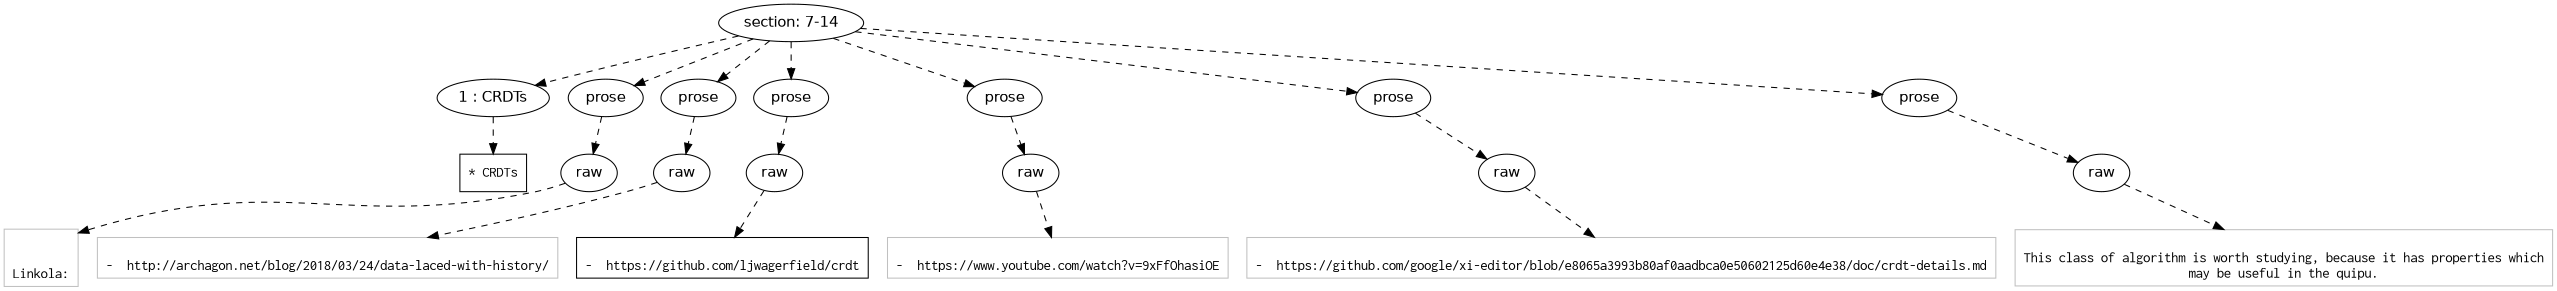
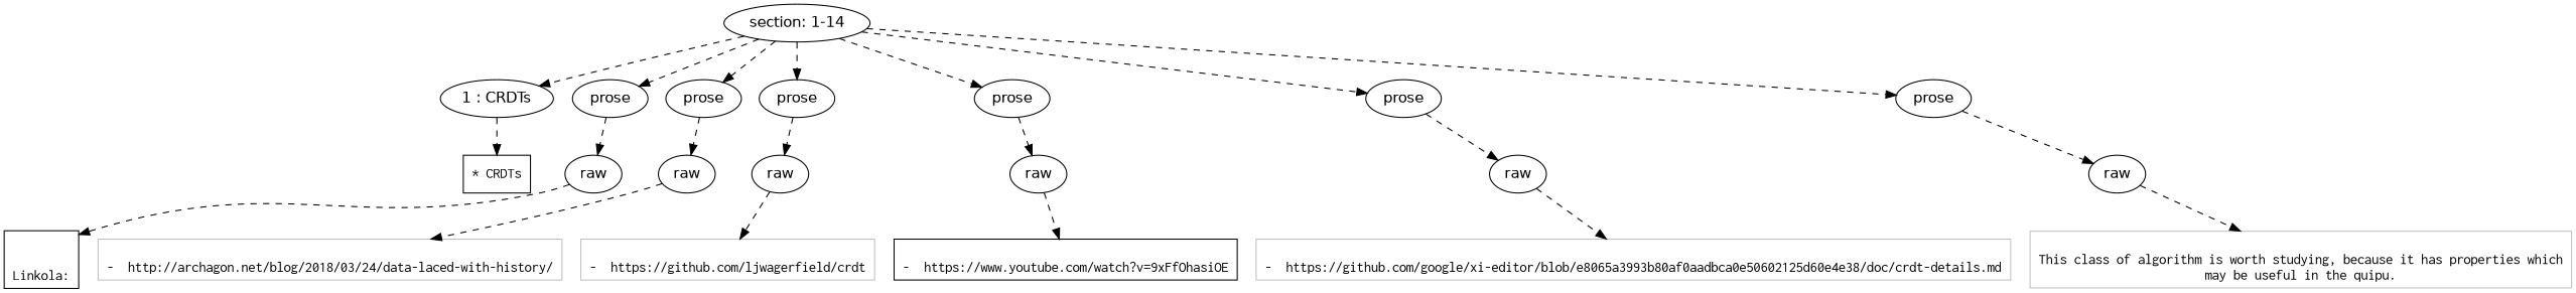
  digraph {
    node [fontname=Helvetica]
    edge [style=dashed]
-   n1 [label="section: 7-14"]
+   n1 [label="section: 1-14"]
    n2 [label="1 : CRDTs"]
    n3 [label=prose]
    n4 [label=prose]
    n5 [label=prose]
    n6 [label=prose]
    n7 [label=prose]
    n8 [label=prose]
    n9 [label=raw]
    n10 [label=raw]
    n11 [label=raw]
    n12 [label=raw]
    n13 [label=raw]
    n14 [label=raw]
    n15 [color=black fontname=Inconsolata label="* CRDTs" shape=rectangle]
-   n16 [color=Gray fontname=Inconsolata label="\n\nLinkola:\n" shape=rectangle]
+   n16 [color=black fontname=Inconsolata label="\n\nLinkola:\n" shape=rectangle]
    n17 [color=Gray fontname=Inconsolata label="\n-  http://archagon.net/blog/2018/03/24/data-laced-with-history/\n" shape=rectangle]
-   n18 [color=black fontname=Inconsolata label="\n-  https://github.com/ljwagerfield/crdt\n" shape=rectangle]
-   n19 [color=Gray fontname=Inconsolata label="\n-  https://www.youtube.com/watch?v=9xFfOhasiOE\n" shape=rectangle]
+   n18 [color=Gray fontname=Inconsolata label="\n-  https://github.com/ljwagerfield/crdt\n" shape=rectangle]
+   n19 [color=black fontname=Inconsolata label="\n-  https://www.youtube.com/watch?v=9xFfOhasiOE\n" shape=rectangle]
    n20 [color=Gray fontname=Inconsolata label="\n-  https://github.com/google/xi-editor/blob/e8065a3993b80af0aadbca0e50602125d60e4e38/doc/crdt-details.md\n" shape=rectangle]
    n21 [color=Gray fontname=Inconsolata label="\nThis class of algorithm is worth studying, because it has properties which\nmay be useful in the quipu." shape=rectangle]
    subgraph sub_1 {
      rank=same
      n1
    }
    subgraph sub_2 {
      rank=same
      n2
      n3
      n4
      n5
      n6
      n7
      n8
    }
    subgraph sub_3 {
      rank=same
      n9
    }
    subgraph sub_4 {
      rank=same
      n10
    }
    subgraph sub_5 {
      rank=same
      n11
    }
    subgraph sub_6 {
      rank=same
      n12
    }
    subgraph sub_7 {
      rank=same
      n13
    }
    subgraph sub_8 {
      rank=same
      n14
    }
    n1 -> n2
    n1 -> n3
    n1 -> n4
    n1 -> n5
    n1 -> n6
    n1 -> n7
    n1 -> n8
    n2 -> n15
    n3 -> n9
    n4 -> n10
    n5 -> n11
    n6 -> n12
    n7 -> n13
    n8 -> n14
    n9 -> n16
    n10 -> n17
    n11 -> n18
    n12 -> n19
    n13 -> n20
    n14 -> n21
  }
